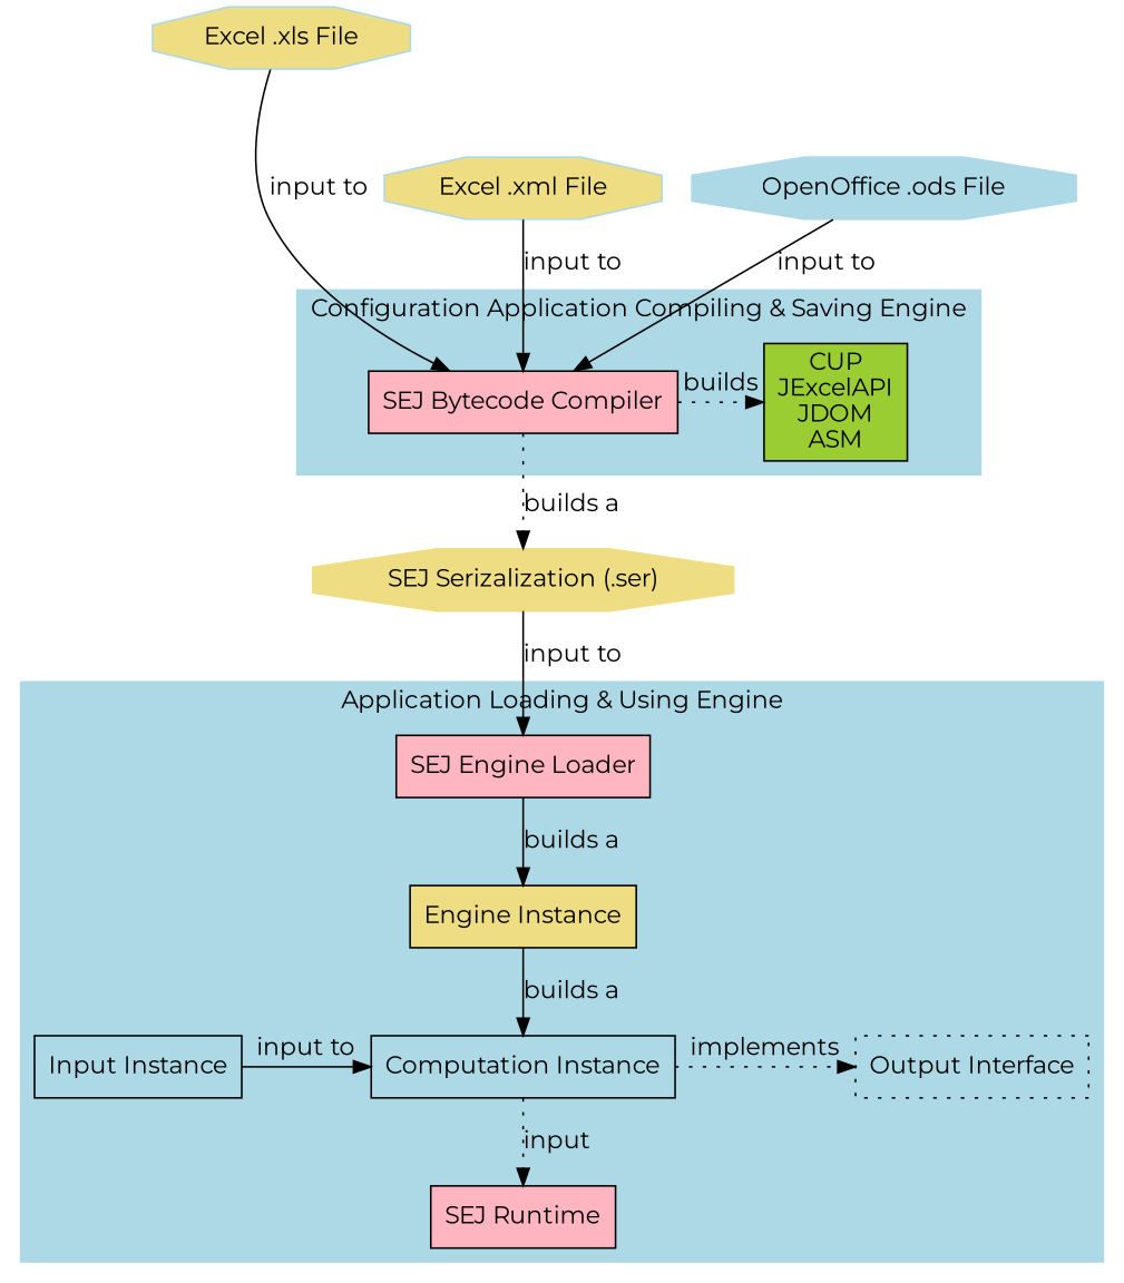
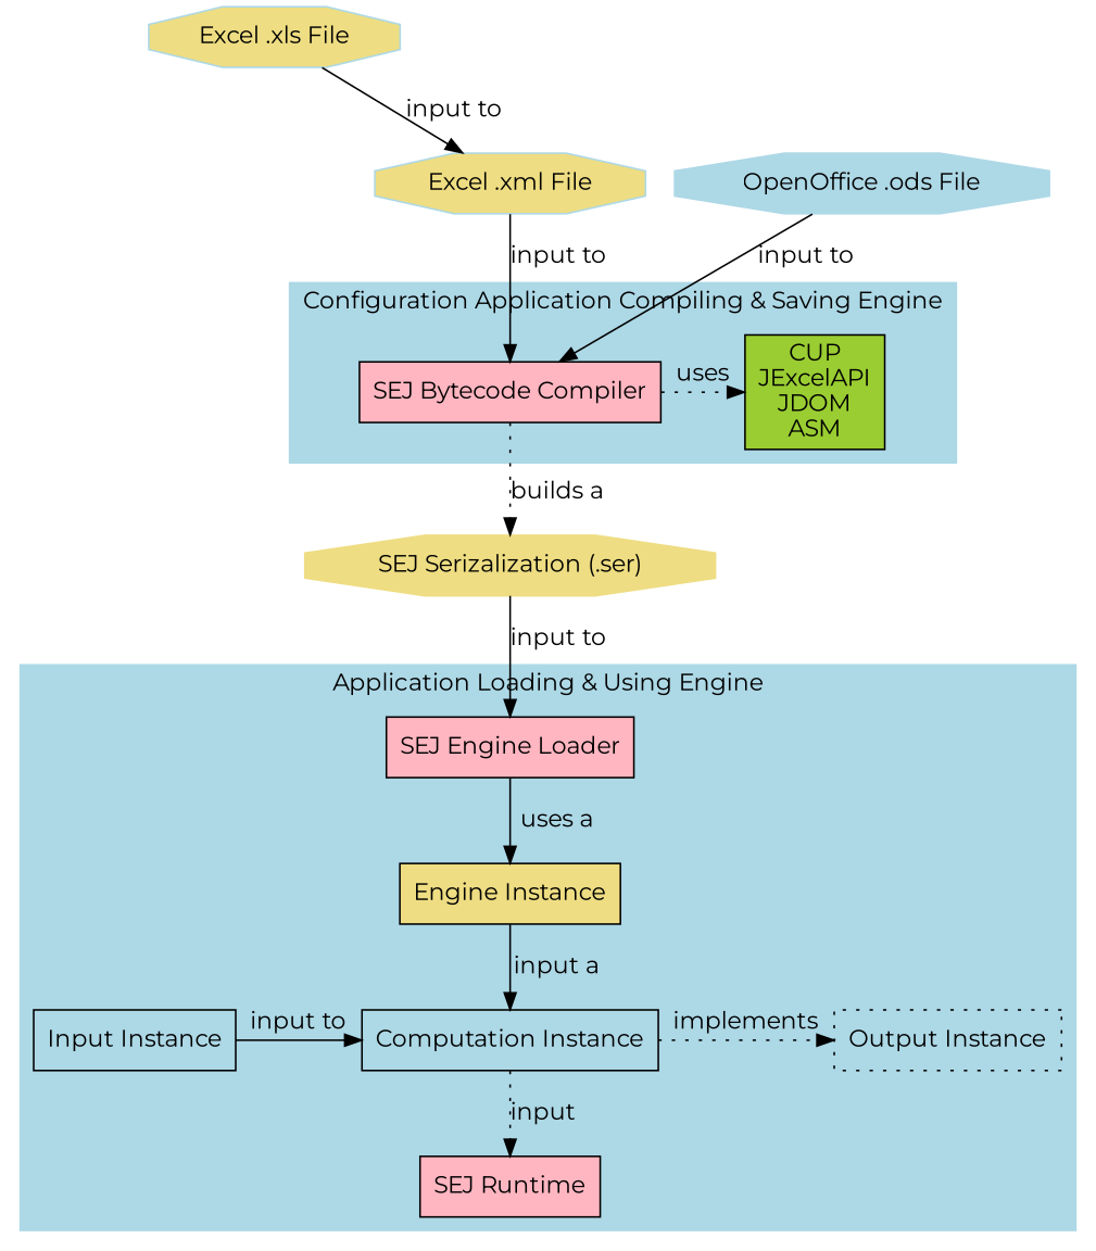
  digraph {
    fontname=Montserrat
    node [fontname=Montserrat shape=box style=filled]
    edge [fontname=Montserrat]
    n1 [color=lightblue fillcolor=lightgoldenrod label="Excel .xls File" shape=octagon]
    n2 [fillcolor=lightpink label="SEJ Bytecode Compiler"]
    n3 [color=lightblue fillcolor=lightgoldenrod label="Excel .xml File" shape=octagon]
    n4 [color=lightblue label="OpenOffice .ods File" shape=octagon]
    n5 [color=lightgoldenrod label="SEJ Serizalization (.ser)" shape=octagon]
    n6 [fillcolor=lightpink label="SEJ Engine Loader"]
    n7 [fillcolor=lightblue label="Computation Instance"]
    n8 [label="Input Instance" style=""]
    n9 [fillcolor=lightgoldenrod label="Engine Instance"]
-   n10 [label="Output Interface" style=dotted]
+   n10 [label="Output Instance" style=dotted]
    n11 [fillcolor=yellowgreen label="CUP\nJExcelAPI\nJDOM\nASM"]
    n12 [fillcolor=lightpink label="SEJ Runtime"]
    subgraph sub_1 {
      n1
      n2
      n3
      n4
      n5
      n6
      n7
      n8
    }
    subgraph sub_2 {
      n2
      n5
      n6
      n7
      n9
    }
    subgraph sub_3 {
      n7
      n10
    }
    subgraph sub_4 {
      n2
      n7
      n11
      n12
    }
    subgraph sub_5 {
      n1
      n3
      n4
    }
    subgraph cluster_6 {
      color=lightblue
      label="Configuration Application Compiling & Saving Engine"
      style=filled
      subgraph sub_7 {
        color=lightblue
        label="Configuration Application Compiling & Saving Engine"
        style=filled
        n2
      }
      subgraph sub_8 {
        color=lightblue
        label="Configuration Application Compiling & Saving Engine"
        style=filled
        n11
      }
      subgraph sub_9 {
        color=lightblue
        label="Configuration Application Compiling & Saving Engine"
        rank=same
        style=filled
        n2
        n11
      }
    }
    subgraph sub_10 {
      n5
    }
    subgraph cluster_11 {
      color=lightblue
      label="Application Loading & Using Engine"
      style=filled
      subgraph sub_12 {
        color=lightblue
        label="Application Loading & Using Engine"
        style=filled
        n6
        n12
      }
      subgraph sub_13 {
        color=lightblue
        label="Application Loading & Using Engine"
        style=filled
        n7
        n9
      }
      subgraph sub_14 {
        color=lightblue
        label="Application Loading & Using Engine"
        rank=same
        style=filled
        n7
        n8
        n10
      }
    }
-   n1 -> n2 [label="input to"]
+   n1 -> n3 [label="input to"]
    n2 -> n5 [label="builds a" style=dotted]
-   n2 -> n11 [label=builds style=dotted]
+   n2 -> n11 [label=uses style=dotted]
    n3 -> n2 [label="input to"]
    n4 -> n2 [label="input to"]
    n5 -> n6 [label="input to"]
-   n6 -> n9 [label="builds a"]
+   n6 -> n9 [label="uses a"]
    n7 -> n10 [label=implements style=dotted]
    n7 -> n12 [label=input style=dotted]
    n8 -> n7 [label="input to"]
-   n9 -> n7 [label="builds a"]
+   n9 -> n7 [label="input a"]
  }
